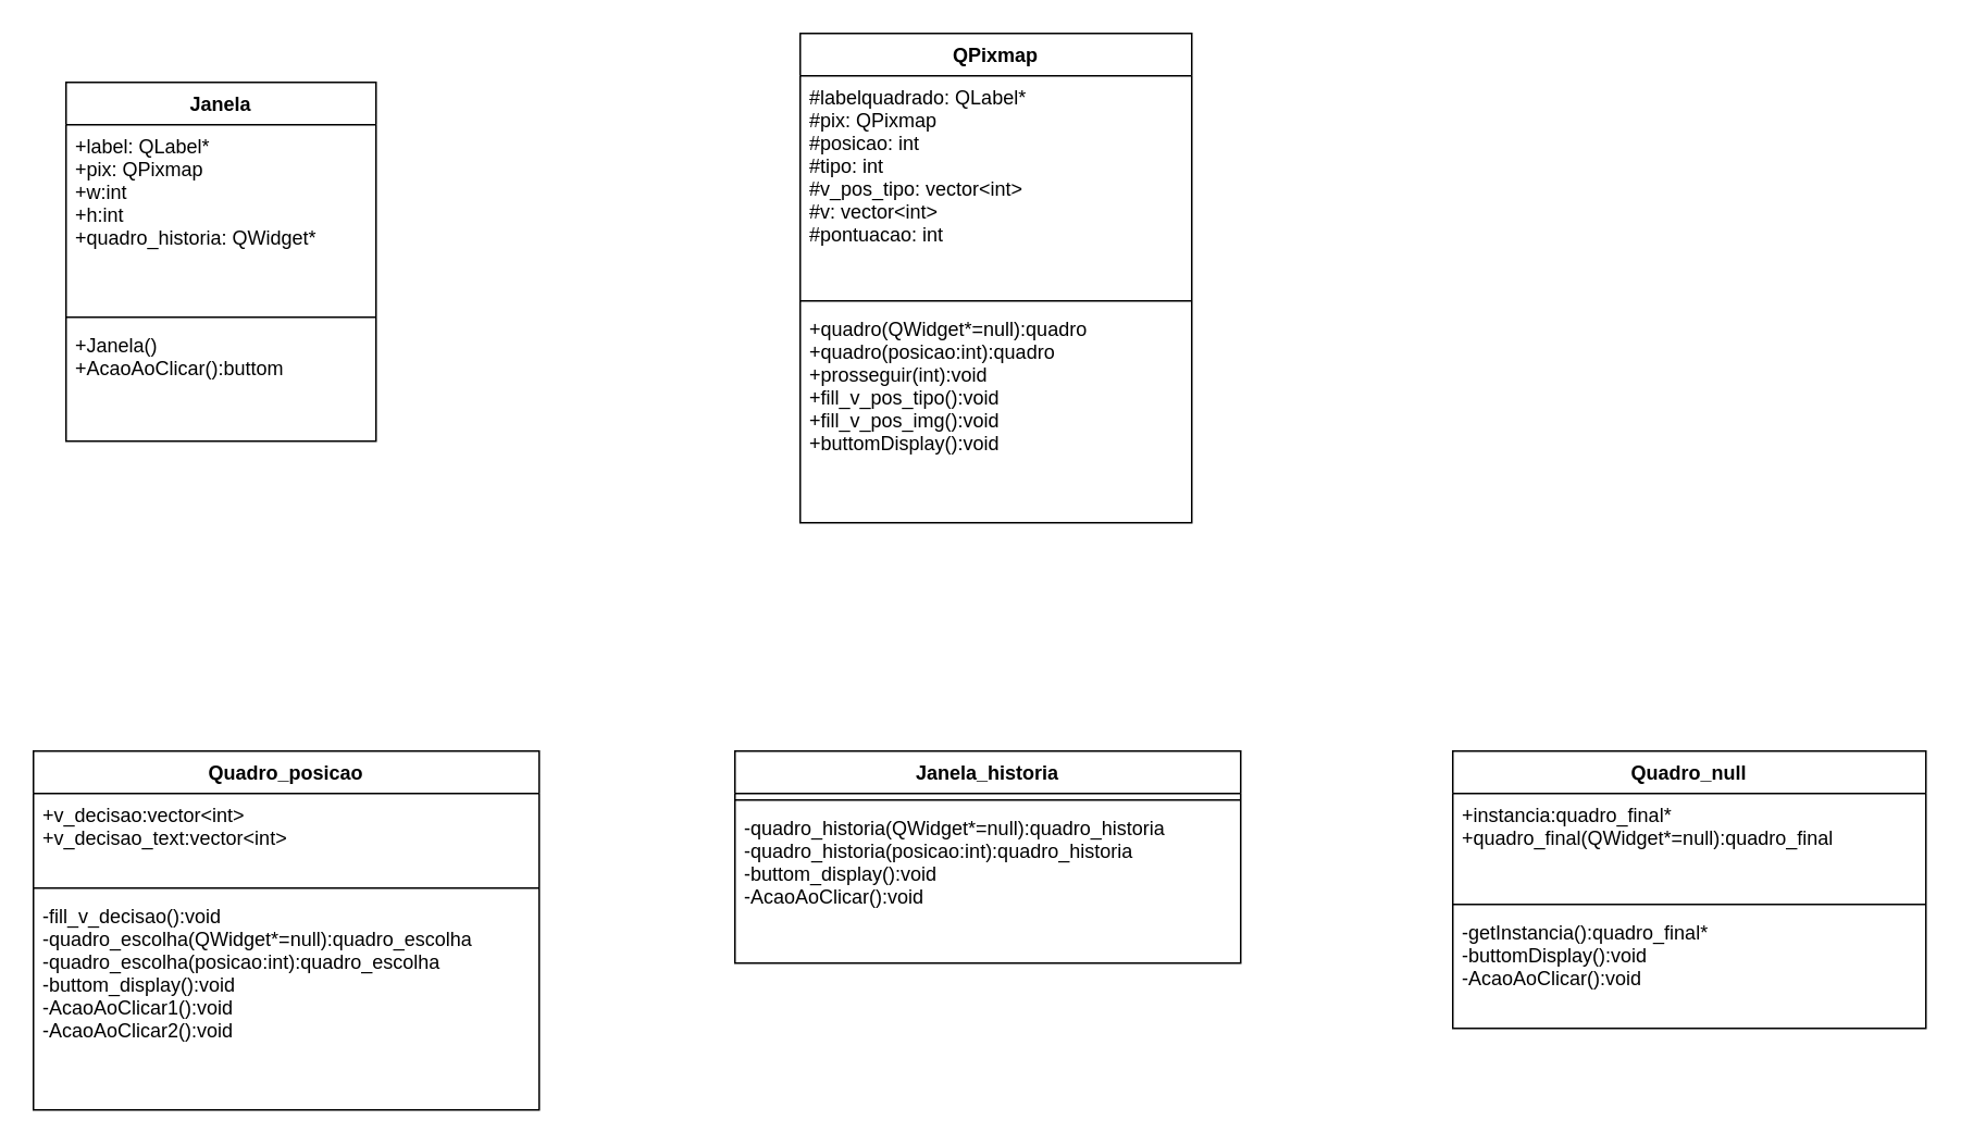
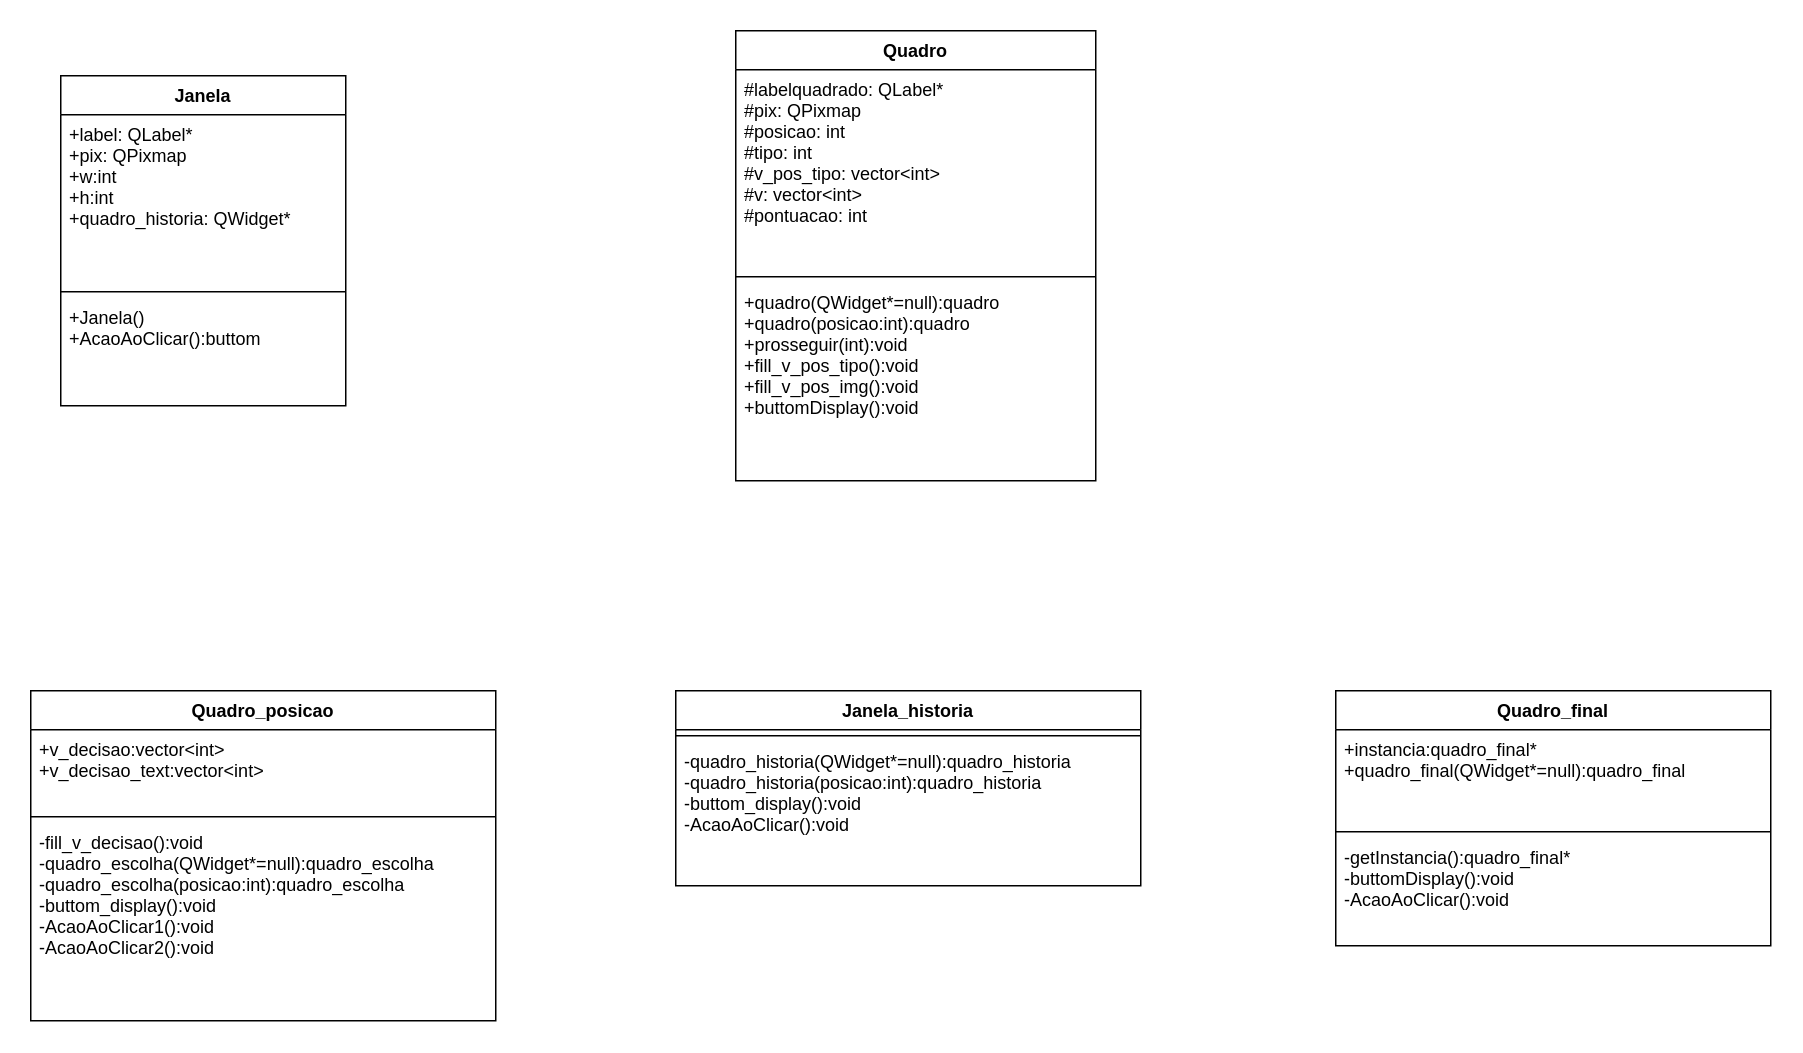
  <mxCell id="0" />
  <mxCell id="1" parent="0" />
- <mxCell id="2" value="QPixmap" style="swimlane;fontStyle=1;align=center;verticalAlign=top;childLayout=stackLayout;horizontal=1;startSize=26;horizontalStack=0;resizeParent=1;resizeParentMax=0;resizeLast=0;collapsible=1;marginBottom=0;" vertex="1" parent="1"><mxGeometry x="490" y="20" width="240" height="300" as="geometry" /></mxCell>
+ <mxCell id="2" value="Quadro" style="swimlane;fontStyle=1;align=center;verticalAlign=top;childLayout=stackLayout;horizontal=1;startSize=26;horizontalStack=0;resizeParent=1;resizeParentMax=0;resizeLast=0;collapsible=1;marginBottom=0;" vertex="1" parent="1"><mxGeometry x="490" y="20" width="240" height="300" as="geometry" /></mxCell>
  <mxCell id="3" value="#labelquadrado: QLabel*&#10;#pix: QPixmap&#10;#posicao: int&#10;#tipo: int&#10;#v_pos_tipo: vector&lt;int&gt;&#10;#v: vector&lt;int&gt;&#10;#pontuacao: int&#10;&#10;&#10;" style="text;strokeColor=none;fillColor=none;align=left;verticalAlign=top;spacingLeft=4;spacingRight=4;overflow=hidden;rotatable=0;points=[[0,0.5],[1,0.5]];portConstraint=eastwest;" vertex="1" parent="2"><mxGeometry y="26" width="240" height="134" as="geometry" /></mxCell>
  <mxCell id="4" value="" style="line;strokeWidth=1;fillColor=none;align=left;verticalAlign=middle;spacingTop=-1;spacingLeft=3;spacingRight=3;rotatable=0;labelPosition=right;points=[];portConstraint=eastwest;strokeColor=inherit;" vertex="1" parent="2"><mxGeometry y="160" width="240" height="8" as="geometry" /></mxCell>
  <mxCell id="5" value="+quadro(QWidget*=null):quadro&#10;+quadro(posicao:int):quadro&#10;+prosseguir(int):void&#10;+fill_v_pos_tipo():void&#10;+fill_v_pos_img():void&#10;+buttomDisplay():void&#10;" style="text;strokeColor=none;fillColor=none;align=left;verticalAlign=top;spacingLeft=4;spacingRight=4;overflow=hidden;rotatable=0;points=[[0,0.5],[1,0.5]];portConstraint=eastwest;" vertex="1" parent="2"><mxGeometry y="168" width="240" height="132" as="geometry" /></mxCell>
  <mxCell id="6" value="Quadro_posicao" style="swimlane;fontStyle=1;align=center;verticalAlign=top;childLayout=stackLayout;horizontal=1;startSize=26;horizontalStack=0;resizeParent=1;resizeParentMax=0;resizeLast=0;collapsible=1;marginBottom=0;" vertex="1" parent="1"><mxGeometry x="20" y="460" width="310" height="220" as="geometry" /></mxCell>
  <mxCell id="7" value="+v_decisao:vector&lt;int&gt;&#10;+v_decisao_text:vector&lt;int&gt;&#10;" style="text;strokeColor=none;fillColor=none;align=left;verticalAlign=top;spacingLeft=4;spacingRight=4;overflow=hidden;rotatable=0;points=[[0,0.5],[1,0.5]];portConstraint=eastwest;" vertex="1" parent="6"><mxGeometry y="26" width="310" height="54" as="geometry" /></mxCell>
  <mxCell id="8" value="" style="line;strokeWidth=1;fillColor=none;align=left;verticalAlign=middle;spacingTop=-1;spacingLeft=3;spacingRight=3;rotatable=0;labelPosition=right;points=[];portConstraint=eastwest;strokeColor=inherit;" vertex="1" parent="6"><mxGeometry y="80" width="310" height="8" as="geometry" /></mxCell>
  <mxCell id="9" value="-fill_v_decisao():void&#10;-quadro_escolha(QWidget*=null):quadro_escolha&#10;-quadro_escolha(posicao:int):quadro_escolha&#10;-buttom_display():void&#10;-AcaoAoClicar1():void&#10;-AcaoAoClicar2():void&#10;&#10;" style="text;strokeColor=none;fillColor=none;align=left;verticalAlign=top;spacingLeft=4;spacingRight=4;overflow=hidden;rotatable=0;points=[[0,0.5],[1,0.5]];portConstraint=eastwest;" vertex="1" parent="6"><mxGeometry y="88" width="310" height="132" as="geometry" /></mxCell>
  <mxCell id="10" value="Janela_historia" style="swimlane;fontStyle=1;align=center;verticalAlign=top;childLayout=stackLayout;horizontal=1;startSize=26;horizontalStack=0;resizeParent=1;resizeParentMax=0;resizeLast=0;collapsible=1;marginBottom=0;" vertex="1" parent="1"><mxGeometry x="450" y="460" width="310" height="130" as="geometry" /></mxCell>
  <mxCell id="11" value="" style="line;strokeWidth=1;fillColor=none;align=left;verticalAlign=middle;spacingTop=-1;spacingLeft=3;spacingRight=3;rotatable=0;labelPosition=right;points=[];portConstraint=eastwest;strokeColor=inherit;" vertex="1" parent="10"><mxGeometry y="26" width="310" height="8" as="geometry" /></mxCell>
  <mxCell id="12" value="-quadro_historia(QWidget*=null):quadro_historia&#10;-quadro_historia(posicao:int):quadro_historia&#10;-buttom_display():void&#10;-AcaoAoClicar():void&#10;&#10;" style="text;strokeColor=none;fillColor=none;align=left;verticalAlign=top;spacingLeft=4;spacingRight=4;overflow=hidden;rotatable=0;points=[[0,0.5],[1,0.5]];portConstraint=eastwest;" vertex="1" parent="10"><mxGeometry y="34" width="310" height="96" as="geometry" /></mxCell>
- <mxCell id="13" value="Quadro_null" style="swimlane;fontStyle=1;align=center;verticalAlign=top;childLayout=stackLayout;horizontal=1;startSize=26;horizontalStack=0;resizeParent=1;resizeParentMax=0;resizeLast=0;collapsible=1;marginBottom=0;" vertex="1" parent="1"><mxGeometry x="890" y="460" width="290" height="170" as="geometry" /></mxCell>
+ <mxCell id="13" value="Quadro_final" style="swimlane;fontStyle=1;align=center;verticalAlign=top;childLayout=stackLayout;horizontal=1;startSize=26;horizontalStack=0;resizeParent=1;resizeParentMax=0;resizeLast=0;collapsible=1;marginBottom=0;" vertex="1" parent="1"><mxGeometry x="890" y="460" width="290" height="170" as="geometry" /></mxCell>
  <mxCell id="14" value="+instancia:quadro_final*&#10;+quadro_final(QWidget*=null):quadro_final&#10;" style="text;strokeColor=none;fillColor=none;align=left;verticalAlign=top;spacingLeft=4;spacingRight=4;overflow=hidden;rotatable=0;points=[[0,0.5],[1,0.5]];portConstraint=eastwest;" vertex="1" parent="13"><mxGeometry y="26" width="290" height="64" as="geometry" /></mxCell>
  <mxCell id="15" value="" style="line;strokeWidth=1;fillColor=none;align=left;verticalAlign=middle;spacingTop=-1;spacingLeft=3;spacingRight=3;rotatable=0;labelPosition=right;points=[];portConstraint=eastwest;strokeColor=inherit;" vertex="1" parent="13"><mxGeometry y="90" width="290" height="8" as="geometry" /></mxCell>
  <mxCell id="16" value="-getInstancia():quadro_final*&#10;-buttomDisplay():void&#10;-AcaoAoClicar():void&#10;" style="text;strokeColor=none;fillColor=none;align=left;verticalAlign=top;spacingLeft=4;spacingRight=4;overflow=hidden;rotatable=0;points=[[0,0.5],[1,0.5]];portConstraint=eastwest;" vertex="1" parent="13"><mxGeometry y="98" width="290" height="72" as="geometry" /></mxCell>
  <mxCell id="17" value="Janela" style="swimlane;fontStyle=1;align=center;verticalAlign=top;childLayout=stackLayout;horizontal=1;startSize=26;horizontalStack=0;resizeParent=1;resizeParentMax=0;resizeLast=0;collapsible=1;marginBottom=0;" vertex="1" parent="1"><mxGeometry x="40" y="50" width="190" height="220" as="geometry" /></mxCell>
  <mxCell id="18" value="+label: QLabel*&#10;+pix: QPixmap&#10;+w:int&#10;+h:int&#10;+quadro_historia: QWidget*&#10;" style="text;strokeColor=none;fillColor=none;align=left;verticalAlign=top;spacingLeft=4;spacingRight=4;overflow=hidden;rotatable=0;points=[[0,0.5],[1,0.5]];portConstraint=eastwest;" vertex="1" parent="17"><mxGeometry y="26" width="190" height="114" as="geometry" /></mxCell>
  <mxCell id="19" value="" style="line;strokeWidth=1;fillColor=none;align=left;verticalAlign=middle;spacingTop=-1;spacingLeft=3;spacingRight=3;rotatable=0;labelPosition=right;points=[];portConstraint=eastwest;strokeColor=inherit;" vertex="1" parent="17"><mxGeometry y="140" width="190" height="8" as="geometry" /></mxCell>
  <mxCell id="20" value="+Janela()&#10;+AcaoAoClicar():buttom&#10;" style="text;strokeColor=none;fillColor=none;align=left;verticalAlign=top;spacingLeft=4;spacingRight=4;overflow=hidden;rotatable=0;points=[[0,0.5],[1,0.5]];portConstraint=eastwest;" vertex="1" parent="17"><mxGeometry y="148" width="190" height="72" as="geometry" /></mxCell>
